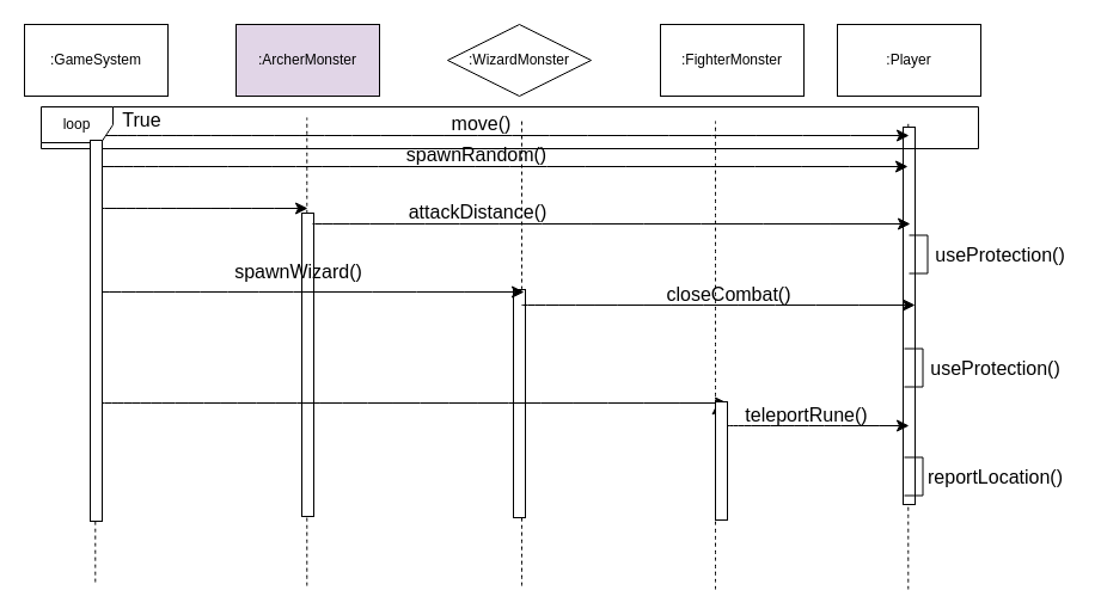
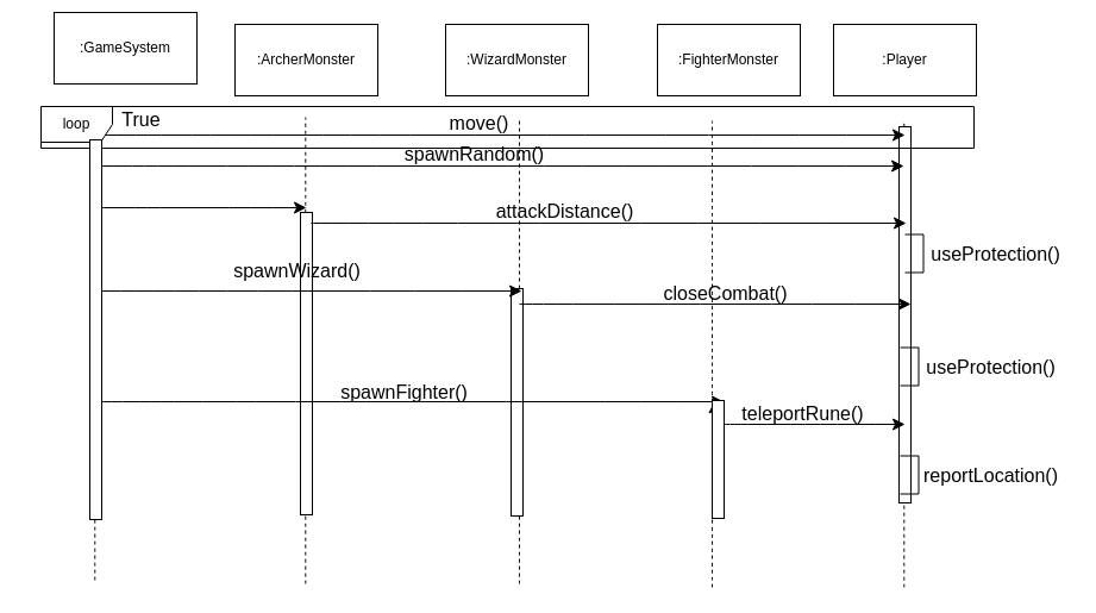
  <mxCell id="0" />
  <mxCell id="1" parent="0" />
  <mxCell id="2" value="" style="html=1;points=[[0,0,0,0,5],[0,1,0,0,-5],[1,0,0,0,5],[1,1,0,0,-5]];perimeter=orthogonalPerimeter;outlineConnect=0;targetShapes=umlLifeline;portConstraint=eastwest;newEdgeStyle={&quot;curved&quot;:0,&quot;rounded&quot;:0};" parent="1" vertex="1"><mxGeometry x="755" y="106" width="10" height="316" as="geometry" /></mxCell>
  <mxCell id="3" value="" style="html=1;points=[[0,0,0,0,5],[0,1,0,0,-5],[1,0,0,0,5],[1,1,0,0,-5]];perimeter=orthogonalPerimeter;outlineConnect=0;targetShapes=umlLifeline;portConstraint=eastwest;newEdgeStyle={&quot;curved&quot;:0,&quot;rounded&quot;:0};" parent="1" vertex="1"><mxGeometry x="429" y="242" width="10" height="191" as="geometry" /></mxCell>
  <mxCell id="4" value="" style="html=1;points=[[0,0,0,0,5],[0,1,0,0,-5],[1,0,0,0,5],[1,1,0,0,-5]];perimeter=orthogonalPerimeter;outlineConnect=0;targetShapes=umlLifeline;portConstraint=eastwest;newEdgeStyle={&quot;curved&quot;:0,&quot;rounded&quot;:0};" parent="1" vertex="1"><mxGeometry x="252" y="178" width="10" height="254" as="geometry" /></mxCell>
  <mxCell id="5" value=":Player" style="rounded=0;whiteSpace=wrap;html=1;" parent="1" vertex="1"><mxGeometry x="700" y="20" width="120" height="60" as="geometry" /></mxCell>
- <mxCell id="6" value=":ArcherMonster" style="rounded=0;whiteSpace=wrap;html=1;fillColor=#e1d5e7;" parent="1" vertex="1"><mxGeometry x="197" y="20" width="120" height="60" as="geometry" /></mxCell>
- <mxCell id="7" value=":GameSystem" style="rounded=0;whiteSpace=wrap;html=1;" parent="1" vertex="1"><mxGeometry x="20" y="20" width="120" height="60" as="geometry" /></mxCell>
+ <mxCell id="6" value=":ArcherMonster" style="rounded=0;whiteSpace=wrap;html=1;" parent="1" vertex="1"><mxGeometry x="197" y="20" width="120" height="60" as="geometry" /></mxCell>
+ <mxCell id="7" value=":GameSystem" style="rounded=0;whiteSpace=wrap;html=1;" parent="1" vertex="1"><mxGeometry x="45" y="10" width="120" height="60" as="geometry" /></mxCell>
  <mxCell id="8" value=":FighterMonster" style="rounded=0;whiteSpace=wrap;html=1;" parent="1" vertex="1"><mxGeometry x="552" y="20" width="120" height="60" as="geometry" /></mxCell>
- <mxCell id="9" value=":WizardMonster" style="rhombus;whiteSpace=wrap;html=1;" parent="1" vertex="1"><mxGeometry x="374" y="20" width="120" height="60" as="geometry" /></mxCell>
+ <mxCell id="9" value=":WizardMonster" style="rounded=0;whiteSpace=wrap;html=1;" parent="1" vertex="1"><mxGeometry x="374" y="20" width="120" height="60" as="geometry" /></mxCell>
  <mxCell id="10" value="" style="endArrow=none;dashed=1;html=1;rounded=0;fontSize=12;startSize=8;endSize=8;curved=1;" parent="1" source="2" edge="1"><mxGeometry width="50" height="50" relative="1" as="geometry"><mxPoint x="759.29" y="493" as="sourcePoint" /><mxPoint x="759.29" y="101" as="targetPoint" /></mxGeometry></mxCell>
  <mxCell id="11" value="" style="endArrow=none;dashed=1;html=1;rounded=0;fontSize=12;startSize=8;endSize=8;curved=1;" parent="1" source="4" edge="1"><mxGeometry width="50" height="50" relative="1" as="geometry"><mxPoint x="256.29" y="490" as="sourcePoint" /><mxPoint x="256.29" y="98" as="targetPoint" /></mxGeometry></mxCell>
  <mxCell id="12" value="" style="endArrow=none;dashed=1;html=1;rounded=0;fontSize=12;startSize=8;endSize=8;curved=1;" parent="1" source="3" edge="1"><mxGeometry width="50" height="50" relative="1" as="geometry"><mxPoint x="436" y="490" as="sourcePoint" /><mxPoint x="436" y="98" as="targetPoint" /></mxGeometry></mxCell>
  <mxCell id="13" value="" style="endArrow=none;dashed=1;html=1;rounded=0;fontSize=12;startSize=8;endSize=8;curved=1;" parent="1" edge="1"><mxGeometry width="50" height="50" relative="1" as="geometry"><mxPoint x="598" y="493" as="sourcePoint" /><mxPoint x="598" y="101" as="targetPoint" /></mxGeometry></mxCell>
  <mxCell id="14" value="" style="endArrow=none;dashed=1;html=1;rounded=0;fontSize=12;startSize=8;endSize=8;curved=1;" parent="1" source="39" edge="1"><mxGeometry width="50" height="50" relative="1" as="geometry"><mxPoint x="79.29" y="487" as="sourcePoint" /><mxPoint x="79.29" y="95" as="targetPoint" /></mxGeometry></mxCell>
  <mxCell id="15" value="" style="endArrow=classic;html=1;rounded=0;fontSize=12;startSize=8;endSize=8;curved=1;" parent="1" edge="1"><mxGeometry width="50" height="50" relative="1" as="geometry"><mxPoint x="79" y="139" as="sourcePoint" /><mxPoint x="759" y="139" as="targetPoint" /></mxGeometry></mxCell>
  <mxCell id="16" value="spawnRandom()" style="text;html=1;align=center;verticalAlign=middle;resizable=0;points=[];autosize=1;strokeColor=none;fillColor=none;fontSize=16;" parent="1" vertex="1"><mxGeometry x="330" y="113" width="135" height="31" as="geometry" /></mxCell>
  <mxCell id="17" value="" style="endArrow=classic;html=1;rounded=0;fontSize=12;startSize=8;endSize=8;curved=1;" parent="1" edge="1"><mxGeometry width="50" height="50" relative="1" as="geometry"><mxPoint x="81" y="174" as="sourcePoint" /><mxPoint x="257" y="174" as="targetPoint" /></mxGeometry></mxCell>
  <mxCell id="18" value="" style="endArrow=classic;html=1;rounded=0;fontSize=12;startSize=8;endSize=8;curved=1;" parent="1" edge="1"><mxGeometry width="50" height="50" relative="1" as="geometry"><mxPoint x="79" y="244" as="sourcePoint" /><mxPoint x="438" y="244" as="targetPoint" /></mxGeometry></mxCell>
  <mxCell id="19" value="" style="endArrow=classic;html=1;rounded=0;fontSize=12;startSize=8;endSize=8;curved=1;" parent="1" edge="1"><mxGeometry width="50" height="50" relative="1" as="geometry"><mxPoint x="85" y="337" as="sourcePoint" /><mxPoint x="608" y="337" as="targetPoint" /></mxGeometry></mxCell>
  <mxCell id="20" value="spawnWizard()" style="text;html=1;align=center;verticalAlign=middle;resizable=0;points=[];autosize=1;strokeColor=none;fillColor=none;fontSize=16;" parent="1" vertex="1"><mxGeometry x="186" y="211" width="125" height="31" as="geometry" /></mxCell>
+ <mxCell id="21" value="spawnFighter()" style="text;html=1;align=center;verticalAlign=middle;resizable=0;points=[];autosize=1;strokeColor=none;fillColor=none;fontSize=16;" parent="1" vertex="1"><mxGeometry x="276" y="313" width="125" height="31" as="geometry" /></mxCell>
  <mxCell id="22" value="" style="endArrow=classic;html=1;rounded=0;fontSize=12;startSize=8;endSize=8;curved=1;" parent="1" edge="1"><mxGeometry width="50" height="50" relative="1" as="geometry"><mxPoint x="261" y="187" as="sourcePoint" /><mxPoint x="761" y="187" as="targetPoint" /></mxGeometry></mxCell>
  <mxCell id="23" value="" style="endArrow=classic;html=1;rounded=0;fontSize=12;startSize=8;endSize=8;curved=1;" parent="1" edge="1"><mxGeometry width="50" height="50" relative="1" as="geometry"><mxPoint x="436" y="255" as="sourcePoint" /><mxPoint x="765" y="255" as="targetPoint" /></mxGeometry></mxCell>
  <mxCell id="24" value="" style="endArrow=classic;html=1;rounded=0;fontSize=12;startSize=8;endSize=8;curved=1;" parent="1" source="43" edge="1"><mxGeometry width="50" height="50" relative="1" as="geometry"><mxPoint x="600" y="356" as="sourcePoint" /><mxPoint x="760" y="356" as="targetPoint" /></mxGeometry></mxCell>
- <mxCell id="25" value="attackDistance()" style="text;html=1;align=center;verticalAlign=middle;resizable=0;points=[];autosize=1;strokeColor=none;fillColor=none;fontSize=16;" parent="1" vertex="1"><mxGeometry x="331.5" y="161.5" width="134" height="31" as="geometry" /></mxCell>
+ <mxCell id="25" value="attackDistance()" style="text;html=1;align=center;verticalAlign=middle;resizable=0;points=[];autosize=1;strokeColor=none;fillColor=none;fontSize=16;" parent="1" vertex="1"><mxGeometry x="406.5" y="161.5" width="134" height="31" as="geometry" /></mxCell>
  <mxCell id="26" value="closeCombat()" style="text;html=1;align=center;verticalAlign=middle;resizable=0;points=[];autosize=1;strokeColor=none;fillColor=none;fontSize=16;" parent="1" vertex="1"><mxGeometry x="547.5" y="230.5" width="122" height="31" as="geometry" /></mxCell>
  <mxCell id="27" value="teleportRune()" style="text;html=1;align=center;verticalAlign=middle;resizable=0;points=[];autosize=1;strokeColor=none;fillColor=none;fontSize=16;" parent="1" vertex="1"><mxGeometry x="613.5" y="331.5" width="120" height="31" as="geometry" /></mxCell>
  <mxCell id="28" value="" style="shape=partialRectangle;whiteSpace=wrap;html=1;bottom=1;right=1;left=1;top=0;fillColor=none;routingCenterX=-0.5;rotation=-90;" parent="1" vertex="1"><mxGeometry x="752" y="205" width="32" height="15" as="geometry" /></mxCell>
  <mxCell id="29" value="useProtection()" style="text;html=1;align=center;verticalAlign=middle;resizable=0;points=[];autosize=1;strokeColor=none;fillColor=none;fontSize=16;" parent="1" vertex="1"><mxGeometry x="772" y="197" width="127" height="31" as="geometry" /></mxCell>
  <mxCell id="30" value="" style="shape=partialRectangle;whiteSpace=wrap;html=1;bottom=1;right=1;left=1;top=0;fillColor=none;routingCenterX=-0.5;rotation=-90;" parent="1" vertex="1"><mxGeometry x="748" y="300" width="32" height="15" as="geometry" /></mxCell>
  <mxCell id="31" value="useProtection()" style="text;html=1;align=center;verticalAlign=middle;resizable=0;points=[];autosize=1;strokeColor=none;fillColor=none;fontSize=16;" parent="1" vertex="1"><mxGeometry x="768" y="292" width="127" height="31" as="geometry" /></mxCell>
  <mxCell id="32" value="" style="shape=partialRectangle;whiteSpace=wrap;html=1;bottom=1;right=1;left=1;top=0;fillColor=none;routingCenterX=-0.5;rotation=-90;" parent="1" vertex="1"><mxGeometry x="748" y="391" width="32" height="15" as="geometry" /></mxCell>
  <mxCell id="33" value="reportLocation()" style="text;html=1;align=center;verticalAlign=middle;resizable=0;points=[];autosize=1;strokeColor=none;fillColor=none;fontSize=16;" parent="1" vertex="1"><mxGeometry x="766" y="383" width="131" height="31" as="geometry" /></mxCell>
  <mxCell id="34" value="" style="endArrow=classic;html=1;rounded=0;fontSize=12;startSize=8;endSize=8;curved=1;" parent="1" edge="1"><mxGeometry width="50" height="50" relative="1" as="geometry"><mxPoint x="82" y="113" as="sourcePoint" /><mxPoint x="760" y="113" as="targetPoint" /></mxGeometry></mxCell>
  <mxCell id="35" value="move()" style="text;html=1;align=center;verticalAlign=middle;resizable=0;points=[];autosize=1;strokeColor=none;fillColor=none;fontSize=16;" parent="1" vertex="1"><mxGeometry x="367.5" y="87.5" width="68" height="31" as="geometry" /></mxCell>
  <mxCell id="36" value="loop" style="shape=umlFrame;whiteSpace=wrap;html=1;pointerEvents=0;" parent="1" vertex="1"><mxGeometry x="34" y="89" width="784" height="35" as="geometry" /></mxCell>
  <mxCell id="37" value="True" style="text;html=1;align=center;verticalAlign=middle;resizable=0;points=[];autosize=1;strokeColor=none;fillColor=none;fontSize=16;" parent="1" vertex="1"><mxGeometry x="92.5" y="84.5" width="50" height="31" as="geometry" /></mxCell>
  <mxCell id="38" value="" style="endArrow=none;dashed=1;html=1;rounded=0;fontSize=12;startSize=8;endSize=8;curved=1;" parent="1" target="39" edge="1"><mxGeometry width="50" height="50" relative="1" as="geometry"><mxPoint x="79.29" y="487" as="sourcePoint" /><mxPoint x="79.29" y="95" as="targetPoint" /></mxGeometry></mxCell>
  <mxCell id="39" value="" style="html=1;points=[[0,0,0,0,5],[0,1,0,0,-5],[1,0,0,0,5],[1,1,0,0,-5]];perimeter=orthogonalPerimeter;outlineConnect=0;targetShapes=umlLifeline;portConstraint=eastwest;newEdgeStyle={&quot;curved&quot;:0,&quot;rounded&quot;:0};" parent="1" vertex="1"><mxGeometry x="75" y="117" width="10" height="319" as="geometry" /></mxCell>
  <mxCell id="40" value="" style="endArrow=none;dashed=1;html=1;rounded=0;fontSize=12;startSize=8;endSize=8;curved=1;" parent="1" target="4" edge="1"><mxGeometry width="50" height="50" relative="1" as="geometry"><mxPoint x="256.29" y="490" as="sourcePoint" /><mxPoint x="256.29" y="98" as="targetPoint" /></mxGeometry></mxCell>
  <mxCell id="41" value="" style="endArrow=none;dashed=1;html=1;rounded=0;fontSize=12;startSize=8;endSize=8;curved=1;" parent="1" target="3" edge="1"><mxGeometry width="50" height="50" relative="1" as="geometry"><mxPoint x="436" y="490" as="sourcePoint" /><mxPoint x="436" y="98" as="targetPoint" /></mxGeometry></mxCell>
  <mxCell id="42" value="" style="endArrow=classic;html=1;rounded=0;fontSize=12;startSize=8;endSize=8;curved=1;" parent="1" target="43" edge="1"><mxGeometry width="50" height="50" relative="1" as="geometry"><mxPoint x="600" y="356" as="sourcePoint" /><mxPoint x="760" y="356" as="targetPoint" /></mxGeometry></mxCell>
  <mxCell id="43" value="" style="html=1;points=[[0,0,0,0,5],[0,1,0,0,-5],[1,0,0,0,5],[1,1,0,0,-5]];perimeter=orthogonalPerimeter;outlineConnect=0;targetShapes=umlLifeline;portConstraint=eastwest;newEdgeStyle={&quot;curved&quot;:0,&quot;rounded&quot;:0};" parent="1" vertex="1"><mxGeometry x="598" y="336" width="10" height="99" as="geometry" /></mxCell>
  <mxCell id="44" value="" style="endArrow=none;dashed=1;html=1;rounded=0;fontSize=12;startSize=8;endSize=8;curved=1;" parent="1" target="2" edge="1"><mxGeometry width="50" height="50" relative="1" as="geometry"><mxPoint x="759.29" y="493" as="sourcePoint" /><mxPoint x="759.29" y="101" as="targetPoint" /></mxGeometry></mxCell>
